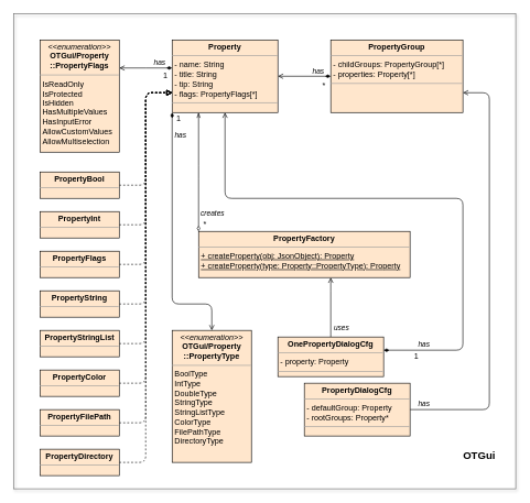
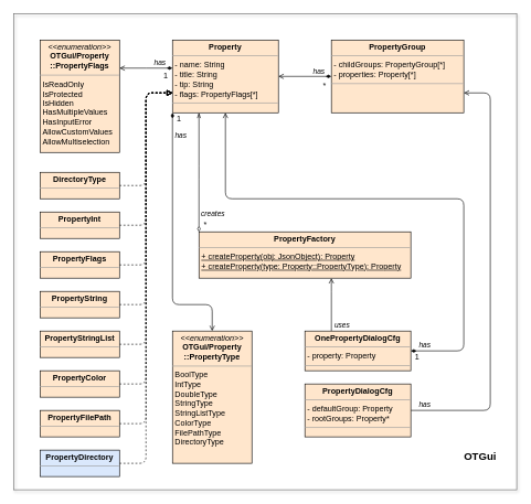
  <mxCell id="0" />
  <mxCell id="1" parent="0" />
  <mxCell id="2" value="" style="rounded=0;whiteSpace=wrap;html=1;shadow=1;fillColor=none;fontColor=#333333;strokeColor=#666666;" vertex="1" parent="1"><mxGeometry x="20" y="20" width="760" height="720" as="geometry" /></mxCell>
  <mxCell id="3" style="edgeStyle=orthogonalEdgeStyle;rounded=0;orthogonalLoop=1;jettySize=auto;html=1;endArrow=open;endFill=0;startArrow=diamondThin;startFill=1;" parent="1" edge="1"><mxGeometry relative="1" as="geometry"><Array as="points"><mxPoint x="220" y="102.5" /><mxPoint x="220" y="102.5" /></Array><mxPoint x="260" y="102.5" as="sourcePoint" /><mxPoint x="180" y="102.5" as="targetPoint" /></mxGeometry></mxCell>
  <mxCell id="4" value="&amp;nbsp;has&amp;nbsp;" style="edgeLabel;html=1;align=center;verticalAlign=bottom;resizable=0;points=[];fontStyle=2;labelBackgroundColor=none;" vertex="1" connectable="0" parent="3"><mxGeometry x="0.032" y="1" relative="1" as="geometry"><mxPoint x="21" y="-1" as="offset" /></mxGeometry></mxCell>
  <mxCell id="5" style="edgeStyle=orthogonalEdgeStyle;rounded=1;orthogonalLoop=1;jettySize=auto;html=1;endArrow=open;endFill=0;startArrow=diamondThin;startFill=1;curved=0;" parent="1" source="7" target="31" edge="1"><mxGeometry relative="1" as="geometry"><Array as="points"><mxPoint x="260" y="460" /><mxPoint x="320" y="460" /></Array></mxGeometry></mxCell>
  <mxCell id="6" value="&amp;nbsp;has" style="edgeLabel;html=1;align=center;verticalAlign=top;resizable=0;points=[];fontStyle=2;labelBackgroundColor=none;" vertex="1" connectable="0" parent="5"><mxGeometry x="-0.673" relative="1" as="geometry"><mxPoint x="10" y="-43" as="offset" /></mxGeometry></mxCell>
  <mxCell id="7" value="&lt;p style=&quot;margin:0px;margin-top:4px;text-align:center;&quot;&gt;&lt;b&gt;Property&lt;/b&gt;&lt;/p&gt;&lt;hr size=&quot;1&quot;&gt;&lt;p style=&quot;margin:0px;margin-left:4px;&quot;&gt;- name: String&lt;/p&gt;&lt;p style=&quot;margin:0px;margin-left:4px;&quot;&gt;- title: String&lt;/p&gt;&lt;p style=&quot;margin:0px;margin-left:4px;&quot;&gt;- tip: String&lt;/p&gt;&lt;p style=&quot;margin:0px;margin-left:4px;&quot;&gt;- flags:&amp;nbsp;PropertyFlags[*]&lt;/p&gt;&lt;hr size=&quot;1&quot;&gt;&lt;p style=&quot;margin:0px;margin-left:4px;&quot;&gt;&amp;nbsp;&lt;/p&gt;" style="verticalAlign=top;align=left;overflow=fill;fontSize=12;fontFamily=Helvetica;html=1;fillColor=#ffe6cc;strokeColor=#000000;" parent="1" vertex="1"><mxGeometry x="260" y="60" width="160" height="110" as="geometry" /></mxCell>
  <mxCell id="8" value="&lt;p style=&quot;margin:0px;margin-top:4px;text-align:center;&quot;&gt;&lt;span style=&quot;background-color: initial;&quot;&gt;&lt;i&gt;&amp;lt;&amp;lt;enumeration&amp;gt;&amp;gt;&lt;/i&gt;&lt;/span&gt;&lt;/p&gt;&lt;b style=&quot;border-color: var(--border-color);&quot;&gt;&lt;div style=&quot;text-align: center;&quot;&gt;&lt;b style=&quot;background-color: initial; border-color: var(--border-color);&quot;&gt;OTGui/Property&lt;/b&gt;&lt;/div&gt;&lt;div style=&quot;text-align: center;&quot;&gt;&lt;b style=&quot;background-color: initial; border-color: var(--border-color);&quot;&gt;::&lt;b style=&quot;background-color: initial;&quot;&gt;PropertyFlags&lt;/b&gt;&lt;/b&gt;&lt;/div&gt;&lt;/b&gt;&lt;hr size=&quot;1&quot;&gt;&lt;p style=&quot;margin:0px;margin-left:4px;&quot;&gt;&lt;span style=&quot;background-color: initial;&quot;&gt;IsReadOnly&lt;/span&gt;&lt;br&gt;&lt;/p&gt;&lt;p style=&quot;margin:0px;margin-left:4px;&quot;&gt;&lt;span style=&quot;&quot;&gt;&lt;/span&gt;&lt;/p&gt;&lt;p style=&quot;margin:0px;margin-left:4px;&quot;&gt;&lt;span style=&quot;&quot;&gt;IsProtected&lt;/span&gt;&lt;/p&gt;&lt;p style=&quot;margin:0px;margin-left:4px;&quot;&gt;&lt;span style=&quot;&quot;&gt;IsHidden&lt;/span&gt;&lt;/p&gt;&lt;p style=&quot;margin:0px;margin-left:4px;&quot;&gt;&lt;span style=&quot;&quot;&gt;HasMultipleValues&lt;/span&gt;&lt;/p&gt;&lt;p style=&quot;margin:0px;margin-left:4px;&quot;&gt;&lt;span style=&quot;&quot;&gt;HasInputError&lt;/span&gt;&lt;/p&gt;&lt;p style=&quot;margin:0px;margin-left:4px;&quot;&gt;&lt;span style=&quot;&quot;&gt;AllowCustomValues&lt;/span&gt;&lt;/p&gt;&lt;p style=&quot;margin:0px;margin-left:4px;&quot;&gt;&lt;span style=&quot;&quot;&gt;AllowMultiselection&lt;/span&gt;&lt;/p&gt;" style="verticalAlign=top;align=left;overflow=fill;fontSize=12;fontFamily=Helvetica;html=1;fillColor=#ffe6cc;strokeColor=#000000;" parent="1" vertex="1"><mxGeometry x="60" y="60" width="120" height="170" as="geometry" /></mxCell>
  <mxCell id="9" style="edgeStyle=orthogonalEdgeStyle;rounded=1;orthogonalLoop=1;jettySize=auto;html=1;curved=0;dashed=1;endArrow=block;endFill=0;" parent="1" source="10" target="7" edge="1"><mxGeometry relative="1" as="geometry"><Array as="points"><mxPoint x="220" y="280" /><mxPoint x="220" y="140" /></Array></mxGeometry></mxCell>
- <mxCell id="10" value="&lt;p style=&quot;margin:0px;margin-top:4px;text-align:center;&quot;&gt;&lt;b&gt;PropertyBool&lt;/b&gt;&lt;/p&gt;&lt;hr size=&quot;1&quot;&gt;&lt;p style=&quot;margin:0px;margin-left:4px;&quot;&gt;&lt;br&gt;&lt;/p&gt;" style="verticalAlign=top;align=left;overflow=fill;fontSize=12;fontFamily=Helvetica;html=1;fillColor=#ffe6cc;strokeColor=#000000;" parent="1" vertex="1"><mxGeometry x="60" y="260" width="120" height="40" as="geometry" /></mxCell>
+ <mxCell id="10" value="&lt;p style=&quot;margin:0px;margin-top:4px;text-align:center;&quot;&gt;&lt;b&gt;DirectoryType&lt;/b&gt;&lt;/p&gt;&lt;hr size=&quot;1&quot;&gt;&lt;p style=&quot;margin:0px;margin-left:4px;&quot;&gt;&lt;br&gt;&lt;/p&gt;" style="verticalAlign=top;align=left;overflow=fill;fontSize=12;fontFamily=Helvetica;html=1;fillColor=#ffe6cc;strokeColor=#000000;" parent="1" vertex="1"><mxGeometry x="60" y="260" width="120" height="40" as="geometry" /></mxCell>
  <mxCell id="11" style="edgeStyle=orthogonalEdgeStyle;rounded=1;orthogonalLoop=1;jettySize=auto;html=1;curved=0;dashed=1;endArrow=block;endFill=0;" parent="1" source="12" target="7" edge="1"><mxGeometry relative="1" as="geometry"><Array as="points"><mxPoint x="220" y="340" /><mxPoint x="220" y="140" /></Array></mxGeometry></mxCell>
  <mxCell id="12" value="&lt;p style=&quot;margin:0px;margin-top:4px;text-align:center;&quot;&gt;&lt;b&gt;PropertyInt&lt;/b&gt;&lt;/p&gt;&lt;hr size=&quot;1&quot;&gt;&lt;p style=&quot;margin:0px;margin-left:4px;&quot;&gt;&lt;br&gt;&lt;/p&gt;" style="verticalAlign=top;align=left;overflow=fill;fontSize=12;fontFamily=Helvetica;html=1;fillColor=#ffe6cc;strokeColor=#000000;" parent="1" vertex="1"><mxGeometry x="60" y="320" width="120" height="40" as="geometry" /></mxCell>
  <mxCell id="13" style="edgeStyle=orthogonalEdgeStyle;rounded=1;orthogonalLoop=1;jettySize=auto;html=1;dashed=1;curved=0;endArrow=block;endFill=0;" parent="1" source="14" target="7" edge="1"><mxGeometry relative="1" as="geometry"><Array as="points"><mxPoint x="220" y="400" /><mxPoint x="220" y="140" /></Array></mxGeometry></mxCell>
  <mxCell id="14" value="&lt;p style=&quot;margin:0px;margin-top:4px;text-align:center;&quot;&gt;&lt;b&gt;PropertyFlags&lt;/b&gt;&lt;/p&gt;&lt;hr size=&quot;1&quot;&gt;&lt;p style=&quot;margin:0px;margin-left:4px;&quot;&gt;&lt;br&gt;&lt;/p&gt;" style="verticalAlign=top;align=left;overflow=fill;fontSize=12;fontFamily=Helvetica;html=1;fillColor=#ffe6cc;strokeColor=#000000;" parent="1" vertex="1"><mxGeometry x="60" y="380" width="120" height="40" as="geometry" /></mxCell>
  <mxCell id="15" style="edgeStyle=orthogonalEdgeStyle;rounded=1;orthogonalLoop=1;jettySize=auto;html=1;dashed=1;endArrow=block;endFill=0;curved=0;" parent="1" source="16" target="7" edge="1"><mxGeometry relative="1" as="geometry"><Array as="points"><mxPoint x="220" y="460" /><mxPoint x="220" y="140" /></Array></mxGeometry></mxCell>
  <mxCell id="16" value="&lt;p style=&quot;margin:0px;margin-top:4px;text-align:center;&quot;&gt;&lt;b&gt;PropertyString&lt;/b&gt;&lt;/p&gt;&lt;hr size=&quot;1&quot;&gt;&lt;p style=&quot;margin:0px;margin-left:4px;&quot;&gt;&lt;br&gt;&lt;/p&gt;" style="verticalAlign=top;align=left;overflow=fill;fontSize=12;fontFamily=Helvetica;html=1;fillColor=#ffe6cc;strokeColor=#000000;" parent="1" vertex="1"><mxGeometry x="60" y="440" width="120" height="40" as="geometry" /></mxCell>
  <mxCell id="17" style="edgeStyle=orthogonalEdgeStyle;rounded=1;orthogonalLoop=1;jettySize=auto;html=1;dashed=1;endArrow=block;endFill=0;curved=0;" parent="1" source="18" target="7" edge="1"><mxGeometry relative="1" as="geometry"><Array as="points"><mxPoint x="220" y="520" /><mxPoint x="220" y="140" /></Array></mxGeometry></mxCell>
  <mxCell id="18" value="&lt;p style=&quot;margin:0px;margin-top:4px;text-align:center;&quot;&gt;&lt;b&gt;PropertyStringList&lt;/b&gt;&lt;/p&gt;&lt;hr size=&quot;1&quot;&gt;&lt;p style=&quot;margin:0px;margin-left:4px;&quot;&gt;&lt;br&gt;&lt;/p&gt;" style="verticalAlign=top;align=left;overflow=fill;fontSize=12;fontFamily=Helvetica;html=1;fillColor=#ffe6cc;strokeColor=#000000;" parent="1" vertex="1"><mxGeometry x="60" y="500" width="120" height="40" as="geometry" /></mxCell>
  <mxCell id="19" style="edgeStyle=orthogonalEdgeStyle;rounded=1;orthogonalLoop=1;jettySize=auto;html=1;dashed=1;endArrow=block;endFill=0;curved=0;" parent="1" source="20" target="7" edge="1"><mxGeometry relative="1" as="geometry"><Array as="points"><mxPoint x="220" y="580" /><mxPoint x="220" y="140" /></Array></mxGeometry></mxCell>
  <mxCell id="20" value="&lt;p style=&quot;margin:0px;margin-top:4px;text-align:center;&quot;&gt;&lt;b&gt;PropertyColor&lt;/b&gt;&lt;/p&gt;&lt;hr size=&quot;1&quot;&gt;&lt;p style=&quot;margin:0px;margin-left:4px;&quot;&gt;&lt;br&gt;&lt;/p&gt;" style="verticalAlign=top;align=left;overflow=fill;fontSize=12;fontFamily=Helvetica;html=1;fillColor=#ffe6cc;strokeColor=#000000;" parent="1" vertex="1"><mxGeometry x="60" y="560" width="120" height="40" as="geometry" /></mxCell>
  <mxCell id="21" style="edgeStyle=orthogonalEdgeStyle;rounded=1;orthogonalLoop=1;jettySize=auto;html=1;dashed=1;endArrow=block;endFill=0;curved=0;" parent="1" source="22" target="7" edge="1"><mxGeometry relative="1" as="geometry"><Array as="points"><mxPoint x="220" y="640" /><mxPoint x="220" y="140" /></Array></mxGeometry></mxCell>
  <mxCell id="22" value="&lt;p style=&quot;margin:0px;margin-top:4px;text-align:center;&quot;&gt;&lt;b&gt;PropertyFilePath&lt;/b&gt;&lt;/p&gt;&lt;hr size=&quot;1&quot;&gt;&lt;p style=&quot;margin:0px;margin-left:4px;&quot;&gt;&lt;br&gt;&lt;/p&gt;" style="verticalAlign=top;align=left;overflow=fill;fontSize=12;fontFamily=Helvetica;html=1;fillColor=#ffe6cc;strokeColor=#000000;" parent="1" vertex="1"><mxGeometry x="60" y="620" width="120" height="40" as="geometry" /></mxCell>
  <mxCell id="23" style="edgeStyle=orthogonalEdgeStyle;rounded=1;orthogonalLoop=1;jettySize=auto;html=1;dashed=1;endArrow=block;endFill=0;curved=0;" parent="1" source="24" target="7" edge="1"><mxGeometry relative="1" as="geometry"><Array as="points"><mxPoint x="220" y="700" /><mxPoint x="220" y="140" /></Array></mxGeometry></mxCell>
- <mxCell id="24" value="&lt;p style=&quot;margin:0px;margin-top:4px;text-align:center;&quot;&gt;&lt;b&gt;PropertyDirectory&lt;/b&gt;&lt;/p&gt;&lt;hr size=&quot;1&quot;&gt;&lt;p style=&quot;margin:0px;margin-left:4px;&quot;&gt;&lt;br&gt;&lt;/p&gt;" style="verticalAlign=top;align=left;overflow=fill;fontSize=12;fontFamily=Helvetica;html=1;fillColor=#ffe6cc;strokeColor=#000000;" parent="1" vertex="1"><mxGeometry x="60" y="680" width="120" height="40" as="geometry" /></mxCell>
+ <mxCell id="24" value="&lt;p style=&quot;margin:0px;margin-top:4px;text-align:center;&quot;&gt;&lt;b&gt;PropertyDirectory&lt;/b&gt;&lt;/p&gt;&lt;hr size=&quot;1&quot;&gt;&lt;p style=&quot;margin:0px;margin-left:4px;&quot;&gt;&lt;br&gt;&lt;/p&gt;" style="verticalAlign=top;align=left;overflow=fill;fontSize=12;fontFamily=Helvetica;html=1;fillColor=#dae8fc;strokeColor=#000000;" parent="1" vertex="1"><mxGeometry x="60" y="680" width="120" height="40" as="geometry" /></mxCell>
  <mxCell id="25" style="edgeStyle=orthogonalEdgeStyle;rounded=0;orthogonalLoop=1;jettySize=auto;html=1;endArrow=open;endFill=0;startArrow=diamondThin;startFill=1;" parent="1" source="27" target="7" edge="1"><mxGeometry relative="1" as="geometry" /></mxCell>
  <mxCell id="26" value="&amp;nbsp;has&amp;nbsp;" style="edgeLabel;html=1;align=center;verticalAlign=bottom;resizable=0;points=[];labelBackgroundColor=none;fontStyle=2" parent="25" vertex="1" connectable="0"><mxGeometry x="-0.115" y="3" relative="1" as="geometry"><mxPoint x="15" y="-3" as="offset" /></mxGeometry></mxCell>
  <mxCell id="27" value="&lt;p style=&quot;margin:0px;margin-top:4px;text-align:center;&quot;&gt;&lt;b&gt;PropertyGroup&lt;/b&gt;&lt;/p&gt;&lt;hr size=&quot;1&quot;&gt;&lt;p style=&quot;margin:0px;margin-left:4px;&quot;&gt;- childGroups: PropertyGroup[*]&lt;/p&gt;&lt;p style=&quot;margin:0px;margin-left:4px;&quot;&gt;- properties:&amp;nbsp;Property[*]&lt;/p&gt;&lt;hr size=&quot;1&quot;&gt;&lt;p style=&quot;margin:0px;margin-left:4px;&quot;&gt;&amp;nbsp;&lt;/p&gt;" style="verticalAlign=top;align=left;overflow=fill;fontSize=12;fontFamily=Helvetica;html=1;fillColor=#ffe6cc;strokeColor=#000000;" parent="1" vertex="1"><mxGeometry x="500" y="60" width="200" height="110" as="geometry" /></mxCell>
  <mxCell id="28" style="edgeStyle=orthogonalEdgeStyle;rounded=1;orthogonalLoop=1;jettySize=auto;html=1;endArrow=openThin;endFill=0;startArrow=diamondThin;startFill=0;curved=0;" parent="1" source="30" target="7" edge="1"><mxGeometry relative="1" as="geometry"><Array as="points"><mxPoint x="300" y="260" /><mxPoint x="300" y="260" /></Array></mxGeometry></mxCell>
  <mxCell id="29" value="&amp;nbsp;creates&amp;nbsp;" style="edgeLabel;html=1;align=center;verticalAlign=bottom;resizable=0;points=[];labelBackgroundColor=none;fontStyle=2" parent="28" vertex="1" connectable="0"><mxGeometry x="-0.204" y="-1" relative="1" as="geometry"><mxPoint x="19" y="52" as="offset" /></mxGeometry></mxCell>
  <mxCell id="30" value="&lt;p style=&quot;margin:0px;margin-top:4px;text-align:center;&quot;&gt;&lt;b&gt;PropertyFactory&lt;/b&gt;&lt;/p&gt;&lt;hr size=&quot;1&quot;&gt;&lt;p style=&quot;margin:0px;margin-left:4px;&quot;&gt;&lt;/p&gt;&lt;p style=&quot;margin:0px;margin-left:4px;&quot;&gt;&lt;u&gt;+ createProperty(obj: JsonObject): Property&lt;/u&gt;&lt;/p&gt;&lt;p style=&quot;margin:0px;margin-left:4px;&quot;&gt;&lt;u&gt;+ createProperty(type: Property::PropertyType): Property&lt;/u&gt;&lt;br&gt;&lt;/p&gt;" style="verticalAlign=top;align=left;overflow=fill;fontSize=12;fontFamily=Helvetica;html=1;fillColor=#ffe6cc;strokeColor=#000000;" parent="1" vertex="1"><mxGeometry x="300" y="350" width="320" height="70" as="geometry" /></mxCell>
  <mxCell id="31" value="&lt;p style=&quot;margin:0px;margin-top:4px;text-align:center;&quot;&gt;&lt;span style=&quot;background-color: initial;&quot;&gt;&lt;i&gt;&amp;lt;&amp;lt;enumeration&amp;gt;&amp;gt;&lt;/i&gt;&lt;/span&gt;&lt;/p&gt;&lt;b style=&quot;border-color: var(--border-color);&quot;&gt;&lt;div style=&quot;text-align: center;&quot;&gt;&lt;b style=&quot;background-color: initial; border-color: var(--border-color);&quot;&gt;OTGui/Property&lt;/b&gt;&lt;/div&gt;&lt;div style=&quot;text-align: center;&quot;&gt;&lt;b style=&quot;background-color: initial; border-color: var(--border-color);&quot;&gt;::&lt;b style=&quot;background-color: initial;&quot;&gt;PropertyType&lt;/b&gt;&lt;/b&gt;&lt;/div&gt;&lt;/b&gt;&lt;hr size=&quot;1&quot;&gt;&lt;p style=&quot;margin:0px;margin-left:4px;&quot;&gt;BoolType&lt;/p&gt;&lt;p style=&quot;margin:0px;margin-left:4px;&quot;&gt;IntType&lt;/p&gt;&lt;p style=&quot;margin:0px;margin-left:4px;&quot;&gt;DoubleType&lt;/p&gt;&lt;p style=&quot;margin:0px;margin-left:4px;&quot;&gt;StringType&lt;/p&gt;&lt;p style=&quot;margin:0px;margin-left:4px;&quot;&gt;StringListType&lt;/p&gt;&lt;p style=&quot;margin:0px;margin-left:4px;&quot;&gt;ColorType&lt;/p&gt;&lt;p style=&quot;margin:0px;margin-left:4px;&quot;&gt;FilePathType&lt;/p&gt;&lt;p style=&quot;margin:0px;margin-left:4px;&quot;&gt;DirectoryType&lt;/p&gt;" style="verticalAlign=top;align=left;overflow=fill;fontSize=12;fontFamily=Helvetica;html=1;fillColor=#ffe6cc;strokeColor=#000000;" parent="1" vertex="1"><mxGeometry x="260" y="500" width="120" height="200" as="geometry" /></mxCell>
  <mxCell id="32" style="edgeStyle=orthogonalEdgeStyle;rounded=1;orthogonalLoop=1;jettySize=auto;html=1;endArrow=open;endFill=0;curved=0;" edge="1" parent="1" source="33" target="27"><mxGeometry relative="1" as="geometry"><Array as="points"><mxPoint x="740" y="620" /><mxPoint x="740" y="140" /></Array></mxGeometry></mxCell>
  <mxCell id="33" value="&lt;p style=&quot;margin:0px;margin-top:4px;text-align:center;&quot;&gt;&lt;b&gt;PropertyDialogCfg&lt;/b&gt;&lt;/p&gt;&lt;hr size=&quot;1&quot;&gt;&lt;p style=&quot;margin:0px;margin-left:4px;&quot;&gt;- defaultGroup: Property&lt;/p&gt;&lt;p style=&quot;margin:0px;margin-left:4px;&quot;&gt;- rootGroups: Property*&lt;/p&gt;&lt;hr size=&quot;1&quot;&gt;&lt;p style=&quot;margin:0px;margin-left:4px;&quot;&gt;&lt;br&gt;&lt;/p&gt;" style="verticalAlign=top;align=left;overflow=fill;fontSize=12;fontFamily=Helvetica;html=1;fillColor=#ffe6cc;strokeColor=#000000;" vertex="1" parent="1"><mxGeometry x="460" y="580" width="160" height="80" as="geometry" /></mxCell>
  <mxCell id="34" value="*" style="text;html=1;align=center;verticalAlign=middle;whiteSpace=wrap;rounded=0;fontStyle=0" vertex="1" parent="1"><mxGeometry x="300" y="330" width="20" height="20" as="geometry" /></mxCell>
  <mxCell id="35" value="*" style="text;html=1;align=center;verticalAlign=middle;whiteSpace=wrap;rounded=0;fontStyle=0" vertex="1" parent="1"><mxGeometry x="480" y="120" width="20" height="20" as="geometry" /></mxCell>
  <mxCell id="36" value="1" style="text;html=1;align=center;verticalAlign=middle;whiteSpace=wrap;rounded=0;fontStyle=0" vertex="1" parent="1"><mxGeometry x="260" y="170" width="20" height="20" as="geometry" /></mxCell>
  <mxCell id="37" value="1" style="text;html=1;align=center;verticalAlign=middle;whiteSpace=wrap;rounded=0;fontStyle=0" vertex="1" parent="1"><mxGeometry x="240" y="105" width="20" height="20" as="geometry" /></mxCell>
  <mxCell id="38" style="edgeStyle=orthogonalEdgeStyle;rounded=0;orthogonalLoop=1;jettySize=auto;html=1;endArrow=open;endFill=0;" edge="1" parent="1" source="40" target="30"><mxGeometry relative="1" as="geometry"><Array as="points"><mxPoint x="500" y="440" /><mxPoint x="500" y="440" /></Array></mxGeometry></mxCell>
  <mxCell id="39" value="&amp;nbsp;uses" style="edgeLabel;html=1;align=left;verticalAlign=bottom;resizable=0;points=[];labelBackgroundColor=none;fontStyle=2" vertex="1" connectable="0" parent="38"><mxGeometry x="0.089" y="-1" relative="1" as="geometry"><mxPoint x="-1" y="43" as="offset" /></mxGeometry></mxCell>
- <mxCell id="40" value="&lt;p style=&quot;margin:0px;margin-top:4px;text-align:center;&quot;&gt;&lt;b&gt;OnePropertyDialogCfg&lt;/b&gt;&lt;/p&gt;&lt;hr size=&quot;1&quot;&gt;&lt;p style=&quot;margin:0px;margin-left:4px;&quot;&gt;- property: Property&lt;/p&gt;&lt;hr size=&quot;1&quot;&gt;&lt;p style=&quot;margin:0px;margin-left:4px;&quot;&gt;&lt;br&gt;&lt;/p&gt;" style="verticalAlign=top;align=left;overflow=fill;fontSize=12;fontFamily=Helvetica;html=1;fillColor=#ffe6cc;strokeColor=#000000;" vertex="1" parent="1"><mxGeometry x="420" y="510" width="160" height="60" as="geometry" /></mxCell>
+ <mxCell id="40" value="&lt;p style=&quot;margin:0px;margin-top:4px;text-align:center;&quot;&gt;&lt;b&gt;OnePropertyDialogCfg&lt;/b&gt;&lt;/p&gt;&lt;hr size=&quot;1&quot;&gt;&lt;p style=&quot;margin:0px;margin-left:4px;&quot;&gt;- property: Property&lt;/p&gt;&lt;hr size=&quot;1&quot;&gt;&lt;p style=&quot;margin:0px;margin-left:4px;&quot;&gt;&lt;br&gt;&lt;/p&gt;" style="verticalAlign=top;align=left;overflow=fill;fontSize=12;fontFamily=Helvetica;html=1;fillColor=#ffe6cc;strokeColor=#000000;" vertex="1" parent="1"><mxGeometry x="460" y="500" width="160" height="60" as="geometry" /></mxCell>
  <mxCell id="41" style="edgeStyle=orthogonalEdgeStyle;rounded=1;orthogonalLoop=1;jettySize=auto;html=1;endArrow=open;endFill=0;startArrow=diamondThin;startFill=1;curved=0;" edge="1" parent="1" source="40" target="7"><mxGeometry relative="1" as="geometry"><Array as="points"><mxPoint x="700" y="530" /><mxPoint x="700" y="300" /><mxPoint x="340" y="300" /></Array></mxGeometry></mxCell>
  <mxCell id="42" value="&amp;nbsp;has&amp;nbsp;" style="edgeLabel;html=1;align=center;verticalAlign=bottom;resizable=0;points=[];labelBackgroundColor=none;fontStyle=2" vertex="1" connectable="0" parent="1"><mxGeometry x="640.001" y="530" as="geometry" /></mxCell>
  <mxCell id="43" value="1" style="text;html=1;align=center;verticalAlign=middle;whiteSpace=wrap;rounded=0;fontStyle=0" vertex="1" parent="1"><mxGeometry x="620" y="530" width="20" height="20" as="geometry" /></mxCell>
  <mxCell id="44" value="&amp;nbsp;has&amp;nbsp;" style="edgeLabel;html=1;align=center;verticalAlign=bottom;resizable=0;points=[];labelBackgroundColor=none;fontStyle=2" vertex="1" connectable="0" parent="1"><mxGeometry x="640.001" y="620" as="geometry" /></mxCell>
  <mxCell id="45" value="&lt;b&gt;&lt;font style=&quot;font-size: 16px;&quot;&gt;OTGui&lt;/font&gt;&lt;/b&gt;" style="text;html=1;align=center;verticalAlign=middle;whiteSpace=wrap;rounded=0;" vertex="1" parent="1"><mxGeometry x="695" y="675" width="60" height="30" as="geometry" /></mxCell>
